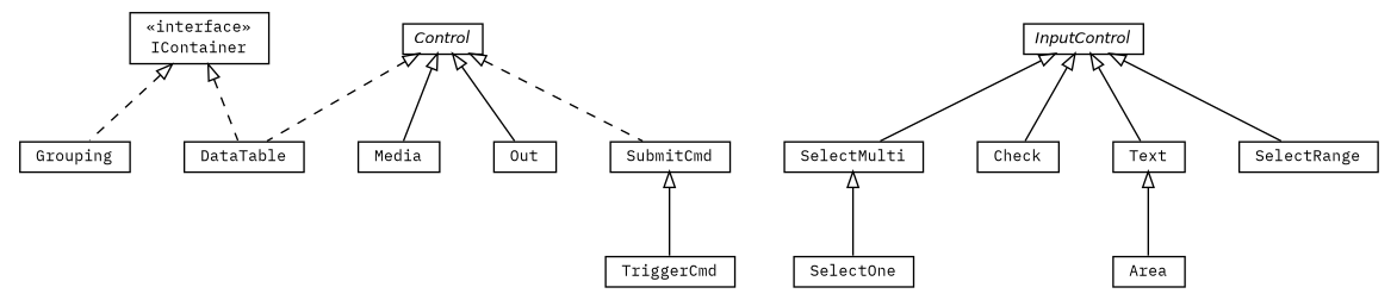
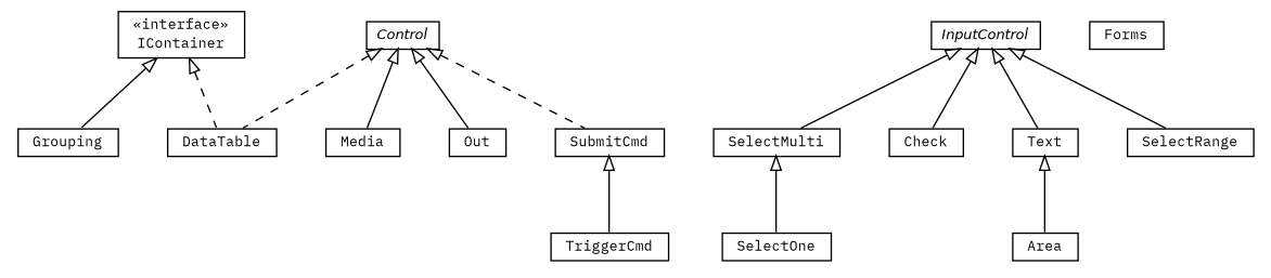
  digraph {
    fontname="IBM Plex Mono"
    nodesep=0.25
    ranksep=0.5
    node [fontcolor=black fontname="IBM Plex Mono" fontsize=10.0 shape=plaintext]
    edge [arrowtail=empty dir=back fontname="IBM Plex Mono" fontsize=10 headport=p labelfontname=Helvetica labelfontsize=10 tailport=p]
    n1 [label=<<table title="org.universAAL.utilities.api.ui.Grouping" border="0" cellborder="1" cellspacing="0" cellpadding="2" port="p" href="./Grouping.html"> 		<tr><td><table border="0" cellspacing="0" cellpadding="1"> <tr><td align="center" balign="center"> Grouping </td></tr> 		</table></td></tr> 		</table>>]
    n2 [label=<<table title="org.universAAL.utilities.api.ui.SelectOne" border="0" cellborder="1" cellspacing="0" cellpadding="2" port="p" href="./SelectOne.html"> 		<tr><td><table border="0" cellspacing="0" cellpadding="1"> <tr><td align="center" balign="center"> SelectOne </td></tr> 		</table></td></tr> 		</table>>]
    n3 [label=<<table title="org.universAAL.utilities.api.ui.SelectMulti" border="0" cellborder="1" cellspacing="0" cellpadding="2" port="p" href="./SelectMulti.html"> 		<tr><td><table border="0" cellspacing="0" cellpadding="1"> <tr><td align="center" balign="center"> SelectMulti </td></tr> 		</table></td></tr> 		</table>>]
    n4 [label=<<table title="org.universAAL.utilities.api.ui.Media" border="0" cellborder="1" cellspacing="0" cellpadding="2" port="p" href="./Media.html"> 		<tr><td><table border="0" cellspacing="0" cellpadding="1"> <tr><td align="center" balign="center"> Media </td></tr> 		</table></td></tr> 		</table>>]
    n5 [label=<<table title="org.universAAL.utilities.api.ui.Check" border="0" cellborder="1" cellspacing="0" cellpadding="2" port="p" href="./Check.html"> 		<tr><td><table border="0" cellspacing="0" cellpadding="1"> <tr><td align="center" balign="center"> Check </td></tr> 		</table></td></tr> 		</table>>]
+   n6 [label=<<table title="org.universAAL.utilities.api.ui.Forms" border="0" cellborder="1" cellspacing="0" cellpadding="2" port="p" href="./Forms.html"> 		<tr><td><table border="0" cellspacing="0" cellpadding="1"> <tr><td align="center" balign="center"> Forms </td></tr> 		</table></td></tr> 		</table>>]
    n7 [label=<<table title="org.universAAL.utilities.api.ui.Out" border="0" cellborder="1" cellspacing="0" cellpadding="2" port="p" href="./Out.html"> 		<tr><td><table border="0" cellspacing="0" cellpadding="1"> <tr><td align="center" balign="center"> Out </td></tr> 		</table></td></tr> 		</table>>]
    n8 [label=<<table title="org.universAAL.utilities.api.ui.TriggerCmd" border="0" cellborder="1" cellspacing="0" cellpadding="2" port="p" href="./TriggerCmd.html"> 		<tr><td><table border="0" cellspacing="0" cellpadding="1"> <tr><td align="center" balign="center"> TriggerCmd </td></tr> 		</table></td></tr> 		</table>>]
    n9 [label=<<table title="org.universAAL.utilities.api.ui.DataTable" border="0" cellborder="1" cellspacing="0" cellpadding="2" port="p" href="./DataTable.html"> 		<tr><td><table border="0" cellspacing="0" cellpadding="1"> <tr><td align="center" balign="center"> DataTable </td></tr> 		</table></td></tr> 		</table>>]
    n10 [label=<<table title="org.universAAL.utilities.api.ui.Text" border="0" cellborder="1" cellspacing="0" cellpadding="2" port="p" href="./Text.html"> 		<tr><td><table border="0" cellspacing="0" cellpadding="1"> <tr><td align="center" balign="center"> Text </td></tr> 		</table></td></tr> 		</table>>]
    n11 [label=<<table title="org.universAAL.utilities.api.ui.Area" border="0" cellborder="1" cellspacing="0" cellpadding="2" port="p" href="./Area.html"> 		<tr><td><table border="0" cellspacing="0" cellpadding="1"> <tr><td align="center" balign="center"> Area </td></tr> 		</table></td></tr> 		</table>>]
    n12 [label=<<table title="org.universAAL.utilities.api.ui.IContainer" border="0" cellborder="1" cellspacing="0" cellpadding="2" port="p" href="./IContainer.html"> 		<tr><td><table border="0" cellspacing="0" cellpadding="1"> <tr><td align="center" balign="center"> &#171;interface&#187; </td></tr> <tr><td align="center" balign="center"> IContainer </td></tr> 		</table></td></tr> 		</table>>]
    n13 [label=<<table title="org.universAAL.utilities.api.ui.SubmitCmd" border="0" cellborder="1" cellspacing="0" cellpadding="2" port="p" href="./SubmitCmd.html"> 		<tr><td><table border="0" cellspacing="0" cellpadding="1"> <tr><td align="center" balign="center"> SubmitCmd </td></tr> 		</table></td></tr> 		</table>>]
    n14 [label=<<table title="org.universAAL.utilities.api.ui.Control" border="0" cellborder="1" cellspacing="0" cellpadding="2" port="p" href="./Control.html"> 		<tr><td><table border="0" cellspacing="0" cellpadding="1"> <tr><td align="center" balign="center"><font face="Helvetica-Oblique"> Control </font></td></tr> 		</table></td></tr> 		</table>>]
    n15 [label=<<table title="org.universAAL.utilities.api.ui.InputControl" border="0" cellborder="1" cellspacing="0" cellpadding="2" port="p" href="./InputControl.html"> 		<tr><td><table border="0" cellspacing="0" cellpadding="1"> <tr><td align="center" balign="center"><font face="Helvetica-Oblique"> InputControl </font></td></tr> 		</table></td></tr> 		</table>>]
    n16 [label=<<table title="org.universAAL.utilities.api.ui.SelectRange" border="0" cellborder="1" cellspacing="0" cellpadding="2" port="p" href="./SelectRange.html"> 		<tr><td><table border="0" cellspacing="0" cellpadding="1"> <tr><td align="center" balign="center"> SelectRange </td></tr> 		</table></td></tr> 		</table>>]
    n3 -> n2
    n10 -> n11
-   n12 -> n1 [style=dashed]
+   n12 -> n1 [style=solid]
    n12 -> n9 [style=dashed]
    n13 -> n8
    n14 -> n4
    n14 -> n7
    n14 -> n9 [style=dashed]
    n14 -> n13 [style=dashed]
    n15 -> n3
    n15 -> n5
    n15 -> n10
    n15 -> n16
  }
